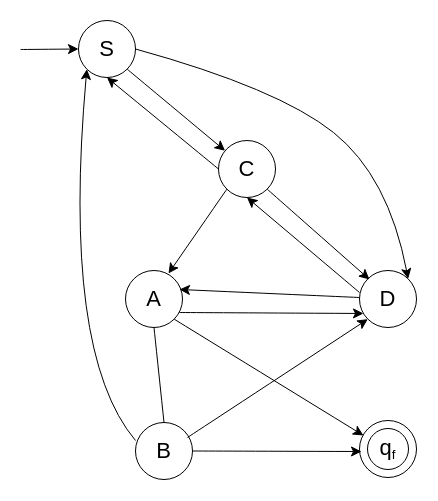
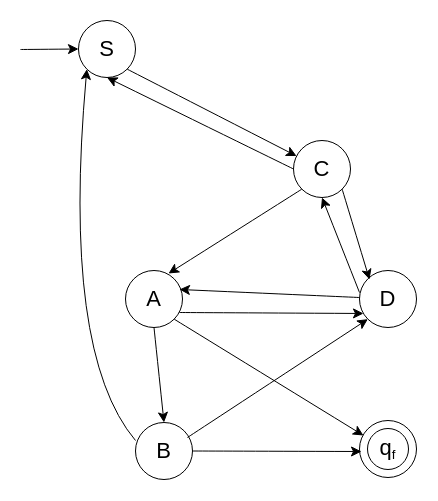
  <mxCell id="0" />
  <mxCell id="1" parent="0" />
  <mxCell id="2" value="&lt;font style=&quot;font-size: 17px;&quot;&gt;&lt;font style=&quot;font-size: 18px;&quot;&gt;&lt;font style=&quot;font-size: 19px;&quot;&gt;&lt;font style=&quot;font-size: 20px;&quot;&gt;&lt;font style=&quot;font-size: 21px;&quot;&gt;&lt;font style=&quot;font-size: 22px;&quot;&gt;S&lt;/font&gt;&lt;/font&gt;&lt;/font&gt;&lt;/font&gt;&lt;/font&gt;&lt;/font&gt;" style="ellipse;whiteSpace=wrap;html=1;aspect=fixed;fontSize=16;" vertex="1" parent="1"><mxGeometry x="78" y="20" width="57" height="57" as="geometry" /></mxCell>
- <mxCell id="3" value="&lt;font style=&quot;font-size: 17px;&quot;&gt;&lt;font style=&quot;font-size: 18px;&quot;&gt;&lt;font style=&quot;font-size: 19px;&quot;&gt;&lt;font style=&quot;font-size: 20px;&quot;&gt;&lt;font style=&quot;font-size: 21px;&quot;&gt;&lt;font style=&quot;font-size: 22px;&quot;&gt;C&lt;/font&gt;&lt;/font&gt;&lt;/font&gt;&lt;/font&gt;&lt;/font&gt;&lt;/font&gt;" style="ellipse;whiteSpace=wrap;html=1;aspect=fixed;fontSize=16;" vertex="1" parent="1"><mxGeometry x="218" y="140" width="57" height="57" as="geometry" /></mxCell>
+ <mxCell id="3" value="&lt;font style=&quot;font-size: 17px;&quot;&gt;&lt;font style=&quot;font-size: 18px;&quot;&gt;&lt;font style=&quot;font-size: 19px;&quot;&gt;&lt;font style=&quot;font-size: 20px;&quot;&gt;&lt;font style=&quot;font-size: 21px;&quot;&gt;&lt;font style=&quot;font-size: 22px;&quot;&gt;C&lt;/font&gt;&lt;/font&gt;&lt;/font&gt;&lt;/font&gt;&lt;/font&gt;&lt;/font&gt;" style="ellipse;whiteSpace=wrap;html=1;aspect=fixed;fontSize=16;" vertex="1" parent="1"><mxGeometry x="293" y="140" width="57" height="57" as="geometry" /></mxCell>
  <mxCell id="4" value="" style="endArrow=classic;html=1;rounded=0;fontSize=12;startSize=8;endSize=8;curved=1;exitX=1;exitY=1;exitDx=0;exitDy=0;" edge="1" parent="1" source="2" target="3"><mxGeometry width="50" height="50" relative="1" as="geometry"><mxPoint x="132" y="63" as="sourcePoint" /><mxPoint x="224" y="153" as="targetPoint" /></mxGeometry></mxCell>
  <mxCell id="5" value="&lt;font style=&quot;font-size: 17px;&quot;&gt;&lt;font style=&quot;font-size: 18px;&quot;&gt;&lt;font style=&quot;font-size: 19px;&quot;&gt;&lt;font style=&quot;font-size: 20px;&quot;&gt;&lt;font style=&quot;font-size: 21px;&quot;&gt;&lt;font style=&quot;font-size: 22px;&quot;&gt;D&lt;/font&gt;&lt;/font&gt;&lt;/font&gt;&lt;/font&gt;&lt;/font&gt;&lt;/font&gt;" style="ellipse;whiteSpace=wrap;html=1;aspect=fixed;fontSize=16;" vertex="1" parent="1"><mxGeometry x="359" y="270" width="57" height="57" as="geometry" /></mxCell>
  <mxCell id="6" value="&lt;font style=&quot;font-size: 17px;&quot;&gt;&lt;font style=&quot;font-size: 18px;&quot;&gt;&lt;font style=&quot;font-size: 19px;&quot;&gt;&lt;font style=&quot;font-size: 20px;&quot;&gt;&lt;font style=&quot;font-size: 21px;&quot;&gt;&lt;font style=&quot;font-size: 22px;&quot;&gt;A&lt;/font&gt;&lt;/font&gt;&lt;/font&gt;&lt;/font&gt;&lt;/font&gt;&lt;/font&gt;" style="ellipse;whiteSpace=wrap;html=1;aspect=fixed;fontSize=16;" vertex="1" parent="1"><mxGeometry x="125" y="270" width="57" height="57" as="geometry" /></mxCell>
  <mxCell id="7" value="&lt;font style=&quot;font-size: 17px;&quot;&gt;&lt;font style=&quot;font-size: 18px;&quot;&gt;&lt;font style=&quot;font-size: 19px;&quot;&gt;&lt;font style=&quot;font-size: 20px;&quot;&gt;&lt;font style=&quot;font-size: 21px;&quot;&gt;&lt;font style=&quot;font-size: 22px;&quot;&gt;B&lt;/font&gt;&lt;/font&gt;&lt;/font&gt;&lt;/font&gt;&lt;/font&gt;&lt;/font&gt;" style="ellipse;whiteSpace=wrap;html=1;aspect=fixed;fontSize=16;" vertex="1" parent="1"><mxGeometry x="135" y="422" width="57" height="57" as="geometry" /></mxCell>
  <mxCell id="8" value="" style="endArrow=classic;html=1;rounded=0;fontSize=12;startSize=8;endSize=8;curved=1;exitX=1;exitY=1;exitDx=0;exitDy=0;" edge="1" parent="1" source="3"><mxGeometry width="50" height="50" relative="1" as="geometry"><mxPoint x="243" y="264" as="sourcePoint" /><mxPoint x="369" y="279" as="targetPoint" /></mxGeometry></mxCell>
  <mxCell id="9" value="" style="endArrow=classic;html=1;rounded=0;fontSize=12;startSize=8;endSize=8;curved=1;exitX=0;exitY=1;exitDx=0;exitDy=0;entryX=0.754;entryY=0.053;entryDx=0;entryDy=0;entryPerimeter=0;" edge="1" parent="1" source="3" target="6"><mxGeometry width="50" height="50" relative="1" as="geometry"><mxPoint x="243" y="264" as="sourcePoint" /><mxPoint x="132" y="229" as="targetPoint" /></mxGeometry></mxCell>
- <mxCell id="10" value="" style="endArrow=none;html=1;rounded=0;fontSize=12;startSize=8;endSize=8;curved=1;exitX=0.5;exitY=1;exitDx=0;exitDy=0;entryX=0.5;entryY=0;entryDx=0;entryDy=0;" edge="1" parent="1" source="6" target="7"><mxGeometry width="50" height="50" relative="1" as="geometry"><mxPoint x="243" y="264" as="sourcePoint" /><mxPoint x="165" y="401" as="targetPoint" /></mxGeometry></mxCell>
+ <mxCell id="10" value="" style="endArrow=classic;html=1;rounded=0;fontSize=12;startSize=8;endSize=8;curved=1;exitX=0.5;exitY=1;exitDx=0;exitDy=0;entryX=0.5;entryY=0;entryDx=0;entryDy=0;" edge="1" parent="1" source="6" target="7"><mxGeometry width="50" height="50" relative="1" as="geometry"><mxPoint x="243" y="264" as="sourcePoint" /><mxPoint x="165" y="401" as="targetPoint" /></mxGeometry></mxCell>
  <mxCell id="11" value="" style="ellipse;whiteSpace=wrap;html=1;aspect=fixed;fontSize=16;" vertex="1" parent="1"><mxGeometry x="359" y="420" width="57" height="57" as="geometry" /></mxCell>
  <mxCell id="12" value="&lt;font style=&quot;font-size: 17px;&quot;&gt;&lt;font style=&quot;font-size: 18px;&quot;&gt;&lt;font style=&quot;font-size: 19px;&quot;&gt;&lt;font style=&quot;font-size: 20px;&quot;&gt;&lt;font style=&quot;font-size: 21px;&quot;&gt;&lt;font style=&quot;font-size: 22px;&quot;&gt;q&lt;/font&gt;&lt;/font&gt;&lt;/font&gt;&lt;/font&gt;&lt;/font&gt;&lt;/font&gt;&lt;sub&gt;f&lt;/sub&gt;" style="ellipse;whiteSpace=wrap;html=1;aspect=fixed;fontSize=16;" vertex="1" parent="1"><mxGeometry x="367" y="428" width="41" height="41" as="geometry" /></mxCell>
  <mxCell id="13" value="" style="endArrow=classic;html=1;rounded=0;fontSize=12;startSize=8;endSize=8;curved=1;exitX=1;exitY=1;exitDx=0;exitDy=0;entryX=0.07;entryY=0.263;entryDx=0;entryDy=0;entryPerimeter=0;" edge="1" parent="1" source="6" target="11"><mxGeometry width="50" height="50" relative="1" as="geometry"><mxPoint x="207" y="264" as="sourcePoint" /><mxPoint x="328" y="396" as="targetPoint" /></mxGeometry></mxCell>
  <mxCell id="14" value="" style="endArrow=classic;html=1;rounded=0;fontSize=12;startSize=8;endSize=8;curved=1;exitX=0.912;exitY=0.263;exitDx=0;exitDy=0;exitPerimeter=0;entryX=0;entryY=1;entryDx=0;entryDy=0;" edge="1" parent="1" source="7" target="5"><mxGeometry width="50" height="50" relative="1" as="geometry"><mxPoint x="207" y="264" as="sourcePoint" /><mxPoint x="257" y="214" as="targetPoint" /></mxGeometry></mxCell>
  <mxCell id="15" value="" style="endArrow=classic;html=1;rounded=0;fontSize=12;startSize=8;endSize=8;curved=1;entryX=0.07;entryY=0.754;entryDx=0;entryDy=0;entryPerimeter=0;exitX=0.947;exitY=0.737;exitDx=0;exitDy=0;exitPerimeter=0;" edge="1" parent="1" source="6" target="5"><mxGeometry width="50" height="50" relative="1" as="geometry"><mxPoint x="207" y="264" as="sourcePoint" /><mxPoint x="257" y="214" as="targetPoint" /></mxGeometry></mxCell>
  <mxCell id="16" value="" style="endArrow=classic;html=1;rounded=0;fontSize=12;startSize=8;endSize=8;curved=1;exitX=0;exitY=0.474;exitDx=0;exitDy=0;exitPerimeter=0;entryX=0.947;entryY=0.333;entryDx=0;entryDy=0;entryPerimeter=0;" edge="1" parent="1" source="5" target="6"><mxGeometry width="50" height="50" relative="1" as="geometry"><mxPoint x="207" y="264" as="sourcePoint" /><mxPoint x="257" y="214" as="targetPoint" /></mxGeometry></mxCell>
  <mxCell id="17" value="" style="endArrow=classic;html=1;rounded=0;fontSize=12;startSize=8;endSize=8;curved=1;exitX=1;exitY=0.5;exitDx=0;exitDy=0;" edge="1" parent="1" source="7"><mxGeometry width="50" height="50" relative="1" as="geometry"><mxPoint x="207" y="264" as="sourcePoint" /><mxPoint x="361" y="451" as="targetPoint" /></mxGeometry></mxCell>
- <mxCell id="18" value="" style="curved=1;endArrow=classic;html=1;rounded=0;fontSize=12;startSize=8;endSize=8;exitX=1;exitY=0.5;exitDx=0;exitDy=0;entryX=1;entryY=0;entryDx=0;entryDy=0;" edge="1" parent="1" source="2" target="5"><mxGeometry width="50" height="50" relative="1" as="geometry"><mxPoint x="239" y="243" as="sourcePoint" /><mxPoint x="289" y="193" as="targetPoint" /><Array as="points"><mxPoint x="278" y="88" /><mxPoint x="388" y="176" /></Array></mxGeometry></mxCell>
  <mxCell id="19" value="" style="curved=1;endArrow=classic;html=1;rounded=0;fontSize=12;startSize=8;endSize=8;entryX=0;entryY=1;entryDx=0;entryDy=0;exitX=0;exitY=0.316;exitDx=0;exitDy=0;exitPerimeter=0;" edge="1" parent="1" source="7" target="2"><mxGeometry width="50" height="50" relative="1" as="geometry"><mxPoint x="138" y="240" as="sourcePoint" /><mxPoint x="188" y="190" as="targetPoint" /><Array as="points"><mxPoint x="61" y="352" /></Array></mxGeometry></mxCell>
  <mxCell id="20" value="" style="endArrow=classic;html=1;rounded=0;fontSize=12;startSize=8;endSize=8;curved=1;entryX=0.5;entryY=1;entryDx=0;entryDy=0;exitX=0;exitY=0.5;exitDx=0;exitDy=0;" edge="1" parent="1" source="3" target="2"><mxGeometry width="50" height="50" relative="1" as="geometry"><mxPoint x="251" y="240" as="sourcePoint" /><mxPoint x="301" y="190" as="targetPoint" /></mxGeometry></mxCell>
  <mxCell id="21" value="" style="endArrow=classic;html=1;rounded=0;fontSize=12;startSize=8;endSize=8;curved=1;entryX=0.5;entryY=1;entryDx=0;entryDy=0;" edge="1" parent="1" target="3"><mxGeometry width="50" height="50" relative="1" as="geometry"><mxPoint x="359" y="292" as="sourcePoint" /><mxPoint x="301" y="190" as="targetPoint" /></mxGeometry></mxCell>
  <mxCell id="22" value="" style="endArrow=classic;html=1;rounded=0;fontSize=12;startSize=8;endSize=8;curved=1;entryX=0;entryY=0.5;entryDx=0;entryDy=0;" edge="1" parent="1" target="2"><mxGeometry width="50" height="50" relative="1" as="geometry"><mxPoint x="20" y="49" as="sourcePoint" /><mxPoint x="105" y="190" as="targetPoint" /></mxGeometry></mxCell>
